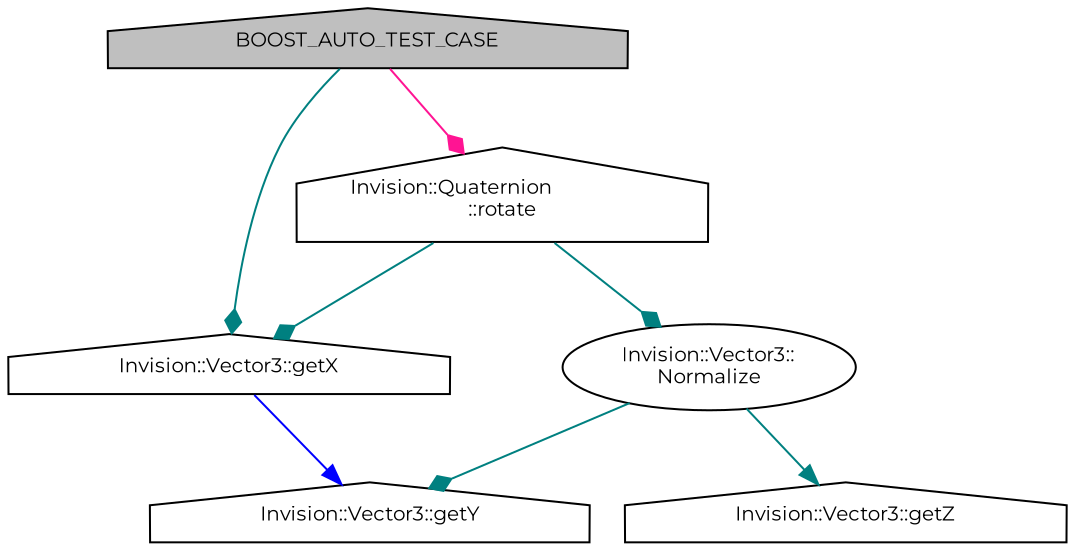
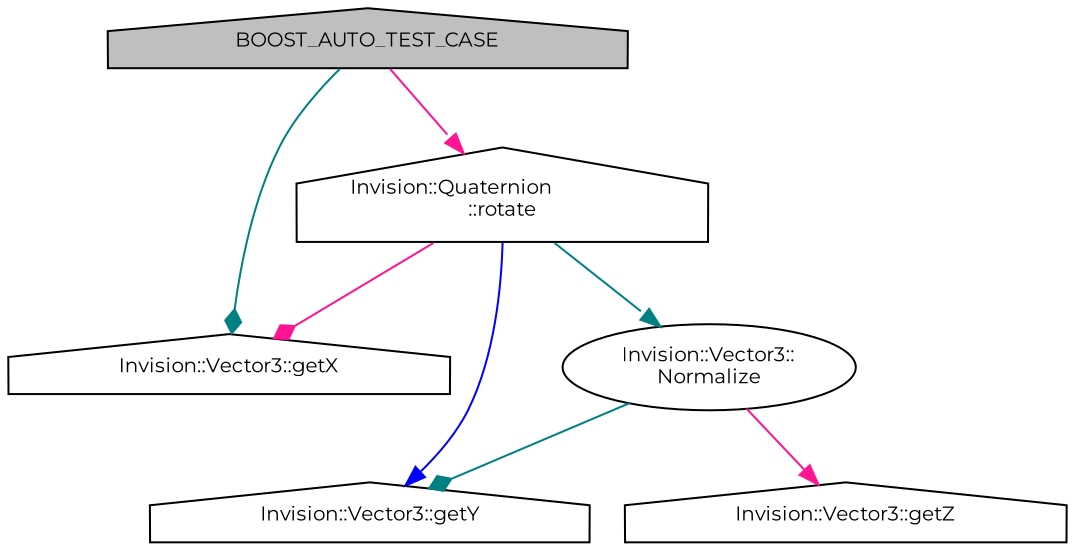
  digraph {
    fontname=Montserrat
    rankdir=TB
    node [color=black fillcolor=white fontname=Montserrat fontsize=10 shape=house style=filled]
    edge [arrowhead=diamond color=teal fontname=Montserrat fontsize=10 labelfontname=Helvetica labelfontsize=10 style=solid]
    n1 [fillcolor=grey75 fontcolor=black height=0.2 label=BOOST_AUTO_TEST_CASE width=0.4]
    n2 [height=0.2 label="Invision::Quaternion\l::rotate" width=0.4]
    n3 [height=0.2 label="Invision::Vector3::getX" width=0.4]
    n4 [height=0.2 label="Invision::Vector3::getY" width=0.4]
    n5 [height=0.2 label="Invision::Vector3::\lNormalize" shape=ellipse width=0.4]
    n6 [height=0.2 label="Invision::Vector3::getZ" width=0.4]
-   n1 -> n2 [color=deeppink]
+   n1 -> n2 [arrowhead=normal color=deeppink]
    n1 -> n3
-   n2 -> n3
-   n3 -> n4 [arrowhead=normal color=blue]
-   n2 -> n5
+   n2 -> n3 [color=deeppink]
+   n2 -> n4 [arrowhead=normal color=blue]
+   n2 -> n5 [arrowhead=normal]
    n5 -> n4
-   n5 -> n6 [arrowhead=normal]
+   n5 -> n6 [arrowhead=normal color=deeppink]
  }
